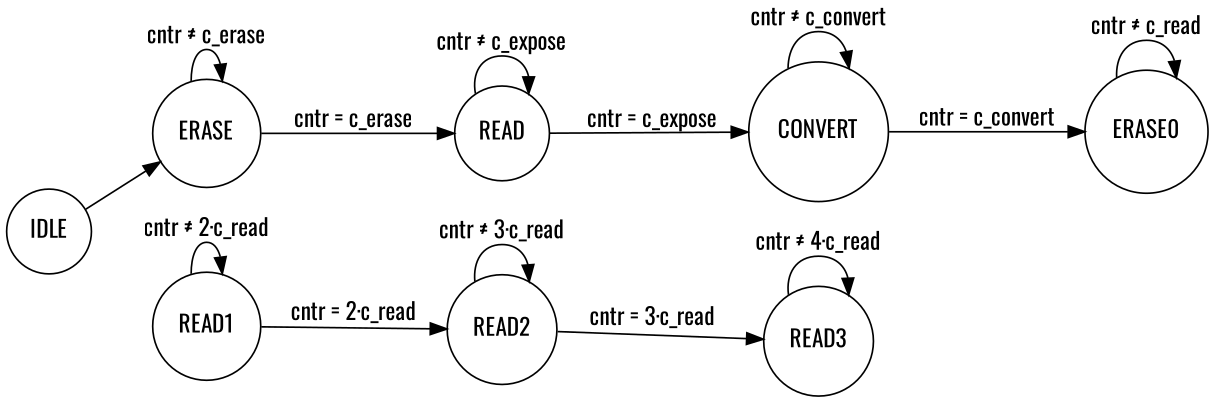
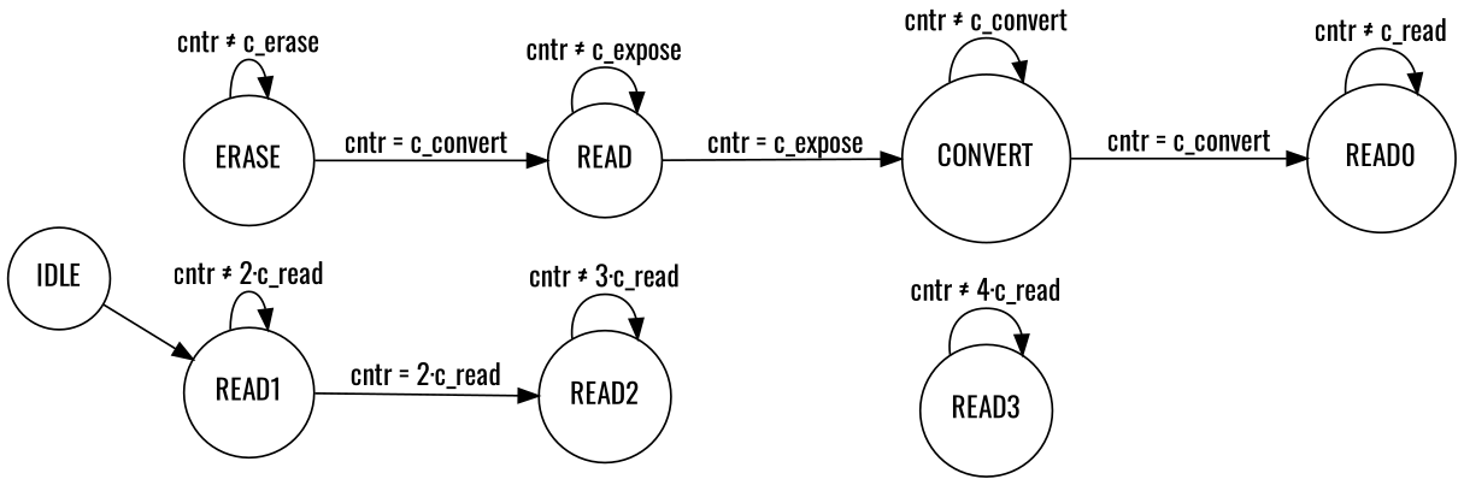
  digraph {
    fontname=Oswald
    rankdir=LR
    node [fontname=Oswald shape=circle]
    edge [fontname=Oswald]
    IDLE
    ERASE
    n3 [label=READ]
    CONVERT
-   READ0 [label=ERASE0]
+   READ0
    READ1
    READ2
    READ3
-   IDLE -> ERASE
+   IDLE -> READ1
    ERASE -> ERASE [label="cntr ≠ c_erase"]
-   ERASE -> n3 [label="cntr = c_erase"]
+   ERASE -> n3 [label="cntr = c_convert"]
    n3 -> n3 [label="cntr ≠ c_expose"]
    n3 -> CONVERT [label="cntr = c_expose"]
    CONVERT -> CONVERT [label="cntr ≠ c_convert"]
    CONVERT -> READ0 [label="cntr = c_convert"]
    READ0 -> READ0 [label="cntr ≠ c_read"]
    READ1 -> READ1 [label="cntr ≠ 2·c_read"]
    READ1 -> READ2 [label="cntr = 2·c_read"]
    READ2 -> READ2 [label="cntr ≠ 3·c_read"]
-   READ2 -> READ3 [label="cntr = 3·c_read"]
    READ3 -> READ3 [label="cntr ≠ 4·c_read"]
  }
